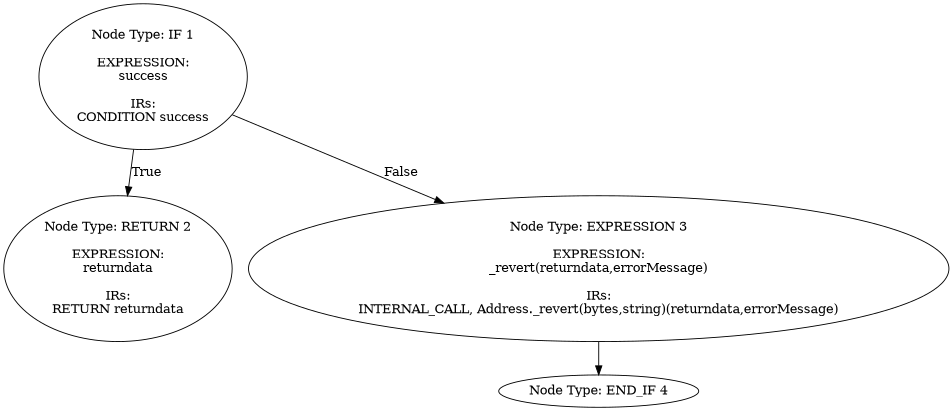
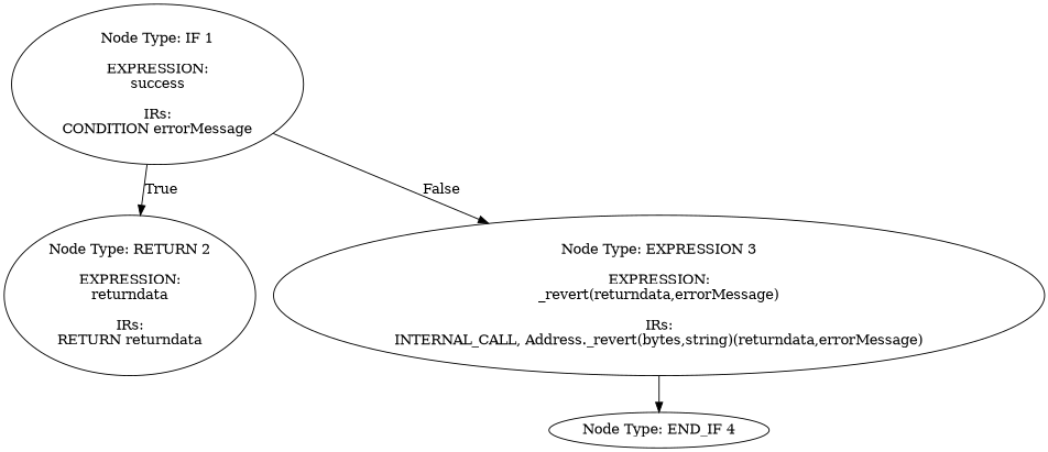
  digraph {
-   n1 [label="Node Type: IF 1\n\nEXPRESSION:\nsuccess\n\nIRs:\nCONDITION success"]
+   n1 [label="Node Type: IF 1\n\nEXPRESSION:\nsuccess\n\nIRs:\nCONDITION errorMessage"]
    n2 [label="Node Type: RETURN 2\n\nEXPRESSION:\nreturndata\n\nIRs:\nRETURN returndata"]
    n3 [label="Node Type: EXPRESSION 3\n\nEXPRESSION:\n_revert(returndata,errorMessage)\n\nIRs:\nINTERNAL_CALL, Address._revert(bytes,string)(returndata,errorMessage)"]
    n4 [label="Node Type: END_IF 4\n"]
    n1 -> n2 [label=True]
    n1 -> n3 [label=False]
    n3 -> n4
  }
